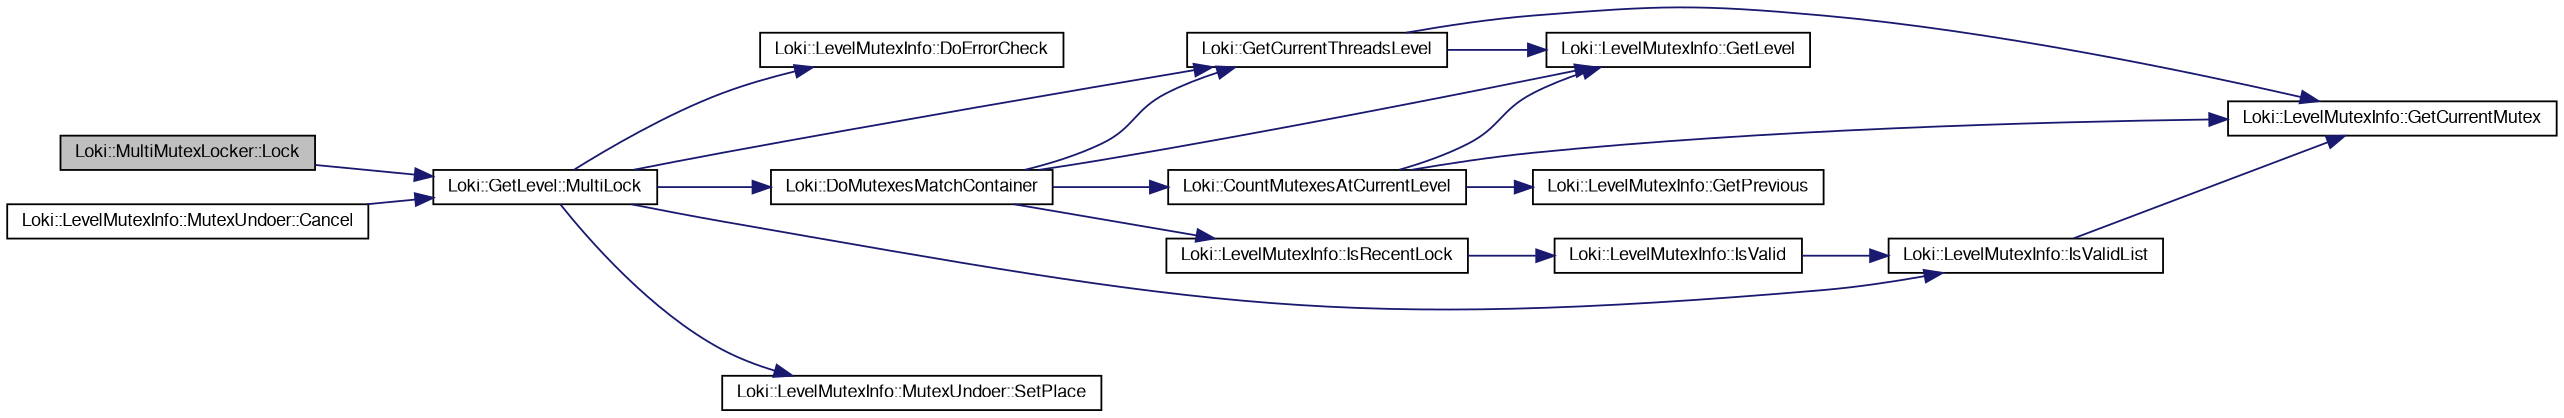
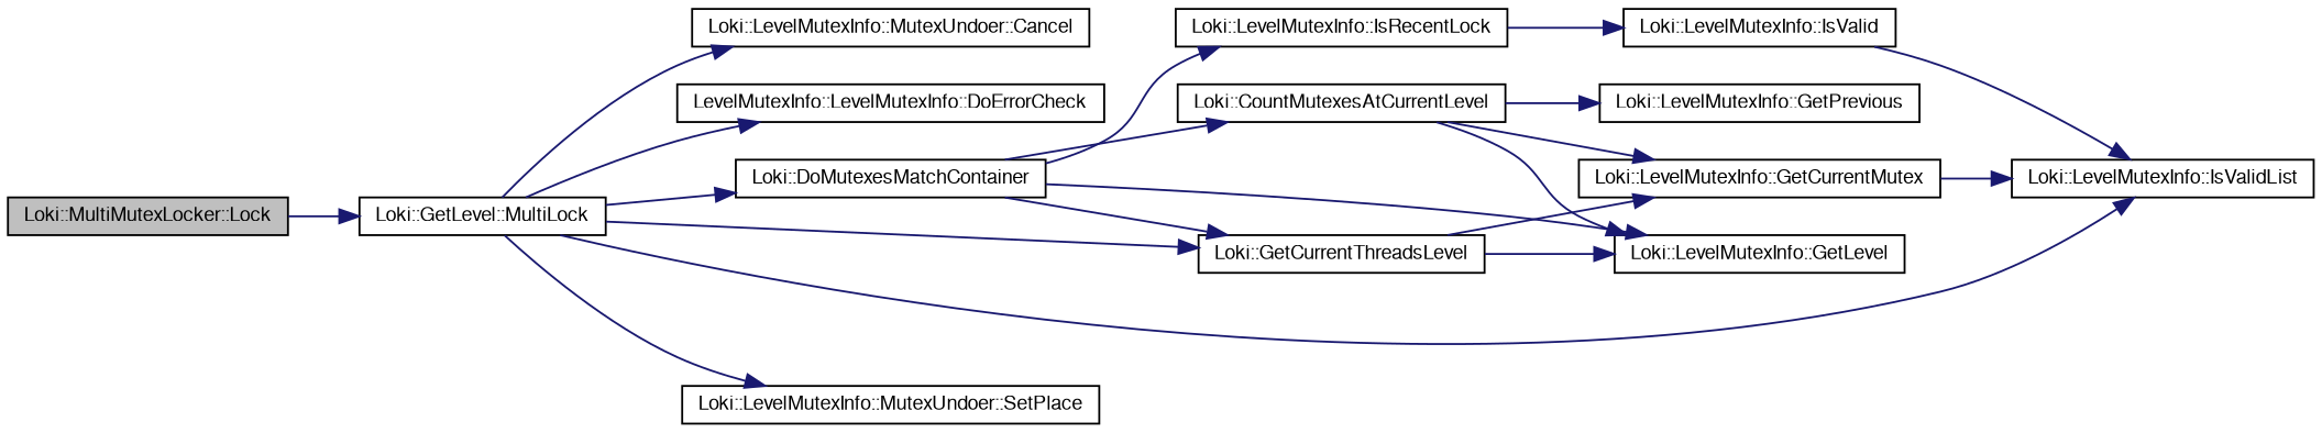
  digraph {
    rankdir=LR
    node [color=black fontname=FreeSans fontsize=10 shape=record]
    edge [color=midnightblue fontname=FreeSans fontsize=10 labelfontname=FreeSans labelfontsize=10 style=solid]
    n1 [fillcolor=grey75 fontcolor=black height=0.2 label="Loki::MultiMutexLocker::Lock" style=filled width=0.4]
    n2 [height=0.2 label="Loki::GetLevel::MultiLock" width=0.4]
    n3 [height=0.2 label="Loki::LevelMutexInfo::MutexUndoer::Cancel" width=0.4]
-   n4 [height=0.2 label="Loki::LevelMutexInfo::DoErrorCheck" width=0.4]
+   n4 [height=0.2 label="LevelMutexInfo::LevelMutexInfo::DoErrorCheck" width=0.4]
    n5 [height=0.2 label="Loki::DoMutexesMatchContainer" width=0.4]
    n6 [height=0.2 label="Loki::LevelMutexInfo::IsValidList" width=0.4]
    n7 [height=0.2 label="Loki::GetCurrentThreadsLevel" width=0.4]
    n8 [height=0.2 label="Loki::LevelMutexInfo::MutexUndoer::SetPlace" width=0.4]
    n9 [height=0.2 label="Loki::CountMutexesAtCurrentLevel" width=0.4]
    n10 [height=0.2 label="Loki::LevelMutexInfo::GetLevel" width=0.4]
    n11 [height=0.2 label="Loki::LevelMutexInfo::IsRecentLock" width=0.4]
    n12 [height=0.2 label="Loki::LevelMutexInfo::GetCurrentMutex" width=0.4]
    n13 [height=0.2 label="Loki::LevelMutexInfo::GetPrevious" width=0.4]
    n14 [height=0.2 label="Loki::LevelMutexInfo::IsValid" width=0.4]
    n1 -> n2
-   n3 -> n2
+   n2 -> n3
    n2 -> n4
    n2 -> n5
    n2 -> n6
    n2 -> n7
    n2 -> n8
    n5 -> n7
    n5 -> n9
    n5 -> n10
    n5 -> n11
    n7 -> n10
    n7 -> n12
    n9 -> n10
    n9 -> n12
    n9 -> n13
    n11 -> n14
-   n6 -> n12
+   n12 -> n6
    n14 -> n6
  }
